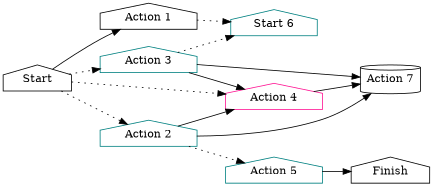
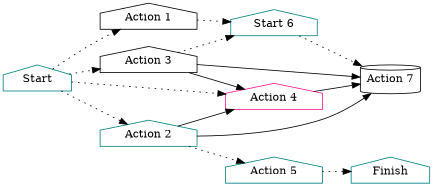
  digraph {
    rankdir=LR
    node [color=teal shape=house]
    edge [style=solid]
-   n1 [color=black label=Start]
+   n1 [label=Start]
    n2 [color=black label="Action 1"]
    n3 [label="Action 2"]
-   n4 [label="Action 3"]
+   n4 [color=black label="Action 3"]
    n5 [color=deeppink label="Action 4"]
    n6 [label="Start 6"]
    n7 [label="Action 5"]
    n8 [color=black label="Action 7" shape=cylinder]
-   n9 [color=black label=Finish]
-   n1 -> n2
+   n9 [label=Finish]
+   n1 -> n2 [style=dotted]
    n1 -> n3 [style=dotted]
    n1 -> n4 [style=dotted]
    n1 -> n5 [style=dotted]
    n2 -> n6 [style=dotted]
    n3 -> n5
    n3 -> n7 [style=dotted]
    n3 -> n8
    n4 -> n5
    n4 -> n6 [style=dotted]
    n4 -> n8
    n5 -> n8
-   n7 -> n9
+   n6 -> n8 [style=dotted]
+   n7 -> n9 [style=dotted]
  }
